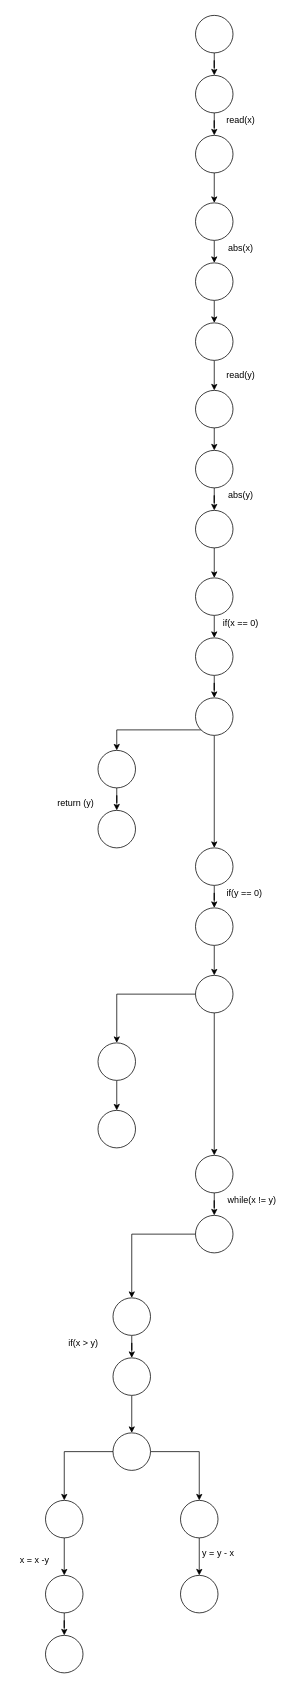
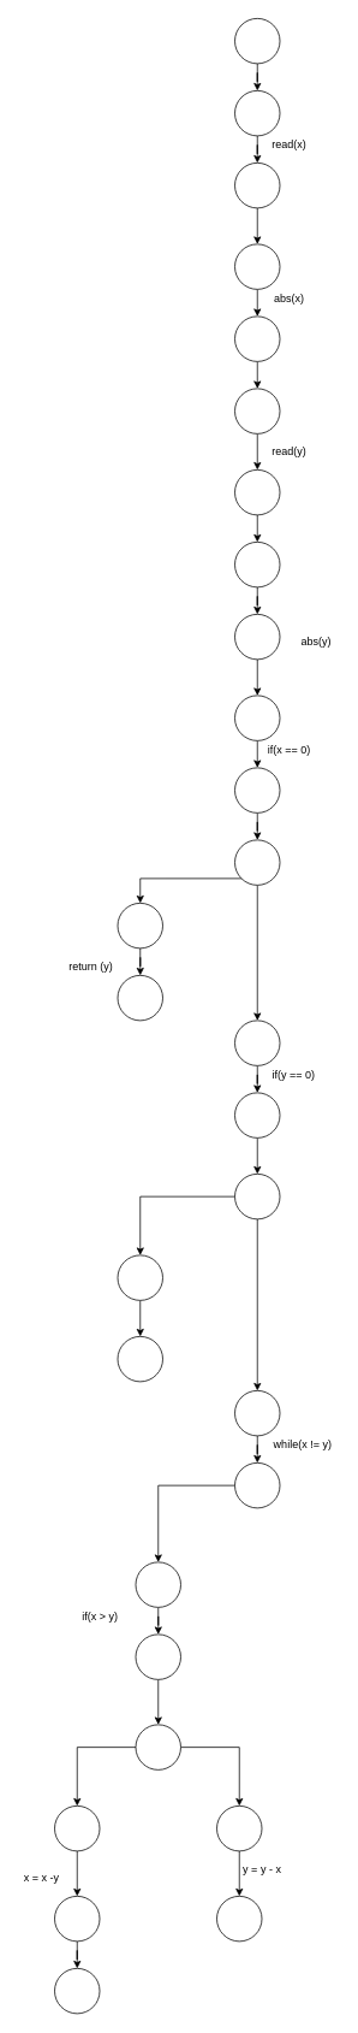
  <mxCell id="0" />
  <mxCell id="1" parent="0" />
  <mxCell id="2" style="edgeStyle=orthogonalEdgeStyle;rounded=0;orthogonalLoop=1;jettySize=auto;html=1;exitX=0.5;exitY=1;exitDx=0;exitDy=0;" edge="1" parent="1" source="3" target="5"><mxGeometry relative="1" as="geometry" /></mxCell>
  <mxCell id="3" value="" style="ellipse;whiteSpace=wrap;html=1;aspect=fixed;" vertex="1" parent="1"><mxGeometry x="260" width="50" height="50" as="geometry" y="20" /></mxCell>
  <mxCell id="4" style="edgeStyle=orthogonalEdgeStyle;rounded=0;orthogonalLoop=1;jettySize=auto;html=1;exitX=0.5;exitY=1;exitDx=0;exitDy=0;" edge="1" parent="1" source="5" target="7"><mxGeometry relative="1" as="geometry" /></mxCell>
  <mxCell id="5" value="" style="ellipse;whiteSpace=wrap;html=1;aspect=fixed;" vertex="1" parent="1"><mxGeometry x="260" y="100" width="50" height="50" as="geometry" /></mxCell>
  <mxCell id="6" style="edgeStyle=orthogonalEdgeStyle;rounded=0;orthogonalLoop=1;jettySize=auto;html=1;exitX=0.5;exitY=1;exitDx=0;exitDy=0;entryX=0.5;entryY=0;entryDx=0;entryDy=0;" edge="1" parent="1" source="7" target="9"><mxGeometry relative="1" as="geometry" /></mxCell>
  <mxCell id="7" value="" style="ellipse;whiteSpace=wrap;html=1;aspect=fixed;" vertex="1" parent="1"><mxGeometry x="260" y="180" width="50" height="50" as="geometry" /></mxCell>
  <mxCell id="8" style="edgeStyle=orthogonalEdgeStyle;rounded=0;orthogonalLoop=1;jettySize=auto;html=1;exitX=0.5;exitY=1;exitDx=0;exitDy=0;entryX=0.5;entryY=0;entryDx=0;entryDy=0;" edge="1" parent="1" source="9" target="11"><mxGeometry relative="1" as="geometry" /></mxCell>
  <mxCell id="9" value="" style="ellipse;whiteSpace=wrap;html=1;aspect=fixed;" vertex="1" parent="1"><mxGeometry x="260" y="270" width="50" height="50" as="geometry" /></mxCell>
  <mxCell id="10" style="edgeStyle=orthogonalEdgeStyle;rounded=0;orthogonalLoop=1;jettySize=auto;html=1;exitX=0.5;exitY=1;exitDx=0;exitDy=0;entryX=0.5;entryY=0;entryDx=0;entryDy=0;" edge="1" parent="1" source="11" target="13"><mxGeometry relative="1" as="geometry" /></mxCell>
  <mxCell id="11" value="" style="ellipse;whiteSpace=wrap;html=1;aspect=fixed;" vertex="1" parent="1"><mxGeometry x="260" y="350" width="50" height="50" as="geometry" /></mxCell>
  <mxCell id="12" style="edgeStyle=orthogonalEdgeStyle;rounded=0;orthogonalLoop=1;jettySize=auto;html=1;exitX=0.5;exitY=1;exitDx=0;exitDy=0;entryX=0.5;entryY=0;entryDx=0;entryDy=0;" edge="1" parent="1" source="13" target="15"><mxGeometry relative="1" as="geometry" /></mxCell>
  <mxCell id="13" value="" style="ellipse;whiteSpace=wrap;html=1;aspect=fixed;" vertex="1" parent="1"><mxGeometry x="260" y="430" width="50" height="50" as="geometry" /></mxCell>
  <mxCell id="14" style="edgeStyle=orthogonalEdgeStyle;rounded=0;orthogonalLoop=1;jettySize=auto;html=1;exitX=0.5;exitY=1;exitDx=0;exitDy=0;entryX=0.5;entryY=0;entryDx=0;entryDy=0;" edge="1" parent="1" source="15" target="17"><mxGeometry relative="1" as="geometry" /></mxCell>
  <mxCell id="15" value="" style="ellipse;whiteSpace=wrap;html=1;aspect=fixed;" vertex="1" parent="1"><mxGeometry x="260" y="520" width="50" height="50" as="geometry" /></mxCell>
  <mxCell id="16" style="edgeStyle=orthogonalEdgeStyle;rounded=0;orthogonalLoop=1;jettySize=auto;html=1;exitX=0.5;exitY=1;exitDx=0;exitDy=0;" edge="1" parent="1" source="17" target="19"><mxGeometry relative="1" as="geometry" /></mxCell>
  <mxCell id="17" value="" style="ellipse;whiteSpace=wrap;html=1;aspect=fixed;" vertex="1" parent="1"><mxGeometry x="260" y="600" width="50" height="50" as="geometry" /></mxCell>
  <mxCell id="18" style="edgeStyle=orthogonalEdgeStyle;rounded=0;orthogonalLoop=1;jettySize=auto;html=1;exitX=0.5;exitY=1;exitDx=0;exitDy=0;entryX=0.5;entryY=0;entryDx=0;entryDy=0;" edge="1" parent="1" source="19" target="21"><mxGeometry relative="1" as="geometry" /></mxCell>
  <mxCell id="19" value="" style="ellipse;whiteSpace=wrap;html=1;aspect=fixed;" vertex="1" parent="1"><mxGeometry x="260" y="680" width="50" height="50" as="geometry" /></mxCell>
  <mxCell id="20" style="edgeStyle=orthogonalEdgeStyle;rounded=0;orthogonalLoop=1;jettySize=auto;html=1;exitX=0.5;exitY=1;exitDx=0;exitDy=0;entryX=0.5;entryY=0;entryDx=0;entryDy=0;" edge="1" parent="1" source="21" target="23"><mxGeometry relative="1" as="geometry" /></mxCell>
  <mxCell id="21" value="" style="ellipse;whiteSpace=wrap;html=1;aspect=fixed;" vertex="1" parent="1"><mxGeometry x="260" y="770" width="50" height="50" as="geometry" /></mxCell>
  <mxCell id="22" style="edgeStyle=orthogonalEdgeStyle;rounded=0;orthogonalLoop=1;jettySize=auto;html=1;exitX=0.5;exitY=1;exitDx=0;exitDy=0;" edge="1" parent="1" source="23" target="26"><mxGeometry relative="1" as="geometry" /></mxCell>
  <mxCell id="23" value="" style="ellipse;whiteSpace=wrap;html=1;aspect=fixed;" vertex="1" parent="1"><mxGeometry x="260" y="850" width="50" height="50" as="geometry" /></mxCell>
  <mxCell id="24" style="edgeStyle=orthogonalEdgeStyle;rounded=0;orthogonalLoop=1;jettySize=auto;html=1;exitX=0;exitY=1;exitDx=0;exitDy=0;entryX=0.5;entryY=0;entryDx=0;entryDy=0;" edge="1" parent="1" source="26" target="33"><mxGeometry relative="1" as="geometry" /></mxCell>
  <mxCell id="25" style="edgeStyle=orthogonalEdgeStyle;rounded=0;orthogonalLoop=1;jettySize=auto;html=1;exitX=0.5;exitY=1;exitDx=0;exitDy=0;entryX=0.5;entryY=0;entryDx=0;entryDy=0;" edge="1" parent="1" source="26" target="37"><mxGeometry relative="1" as="geometry" /></mxCell>
  <mxCell id="26" value="" style="ellipse;whiteSpace=wrap;html=1;aspect=fixed;" vertex="1" parent="1"><mxGeometry x="260" y="930" width="50" height="50" as="geometry" /></mxCell>
  <mxCell id="27" value="read(x)" style="text;html=1;align=center;verticalAlign=middle;resizable=0;points=[];autosize=1;strokeColor=none;" vertex="1" parent="1"><mxGeometry x="295" y="150" width="50" height="20" as="geometry" /></mxCell>
  <mxCell id="28" value="abs(x)" style="text;html=1;align=center;verticalAlign=middle;resizable=0;points=[];autosize=1;strokeColor=none;" vertex="1" parent="1"><mxGeometry x="295" y="320" width="50" height="20" as="geometry" /></mxCell>
  <mxCell id="29" value="read(y)" style="text;html=1;align=center;verticalAlign=middle;resizable=0;points=[];autosize=1;strokeColor=none;" vertex="1" parent="1"><mxGeometry x="295" y="490" width="50" height="20" as="geometry" /></mxCell>
- <mxCell id="30" value="abs(y)" style="text;html=1;align=center;verticalAlign=middle;resizable=0;points=[];autosize=1;strokeColor=none;" vertex="1" parent="1"><mxGeometry x="295" y="650" width="50" height="20" as="geometry" /></mxCell>
+ <mxCell id="30" value="abs(y)" style="text;html=1;align=center;verticalAlign=middle;resizable=0;points=[];autosize=1;strokeColor=none;" vertex="1" parent="1"><mxGeometry x="325" y="700" width="50" height="20" as="geometry" /></mxCell>
  <mxCell id="31" value="if(x == 0)" style="text;html=1;align=center;verticalAlign=middle;resizable=0;points=[];autosize=1;strokeColor=none;" vertex="1" parent="1"><mxGeometry x="290" y="820" width="60" height="20" as="geometry" /></mxCell>
  <mxCell id="32" style="edgeStyle=orthogonalEdgeStyle;rounded=0;orthogonalLoop=1;jettySize=auto;html=1;exitX=0.5;exitY=1;exitDx=0;exitDy=0;" edge="1" parent="1" source="33" target="34"><mxGeometry relative="1" as="geometry" /></mxCell>
  <mxCell id="33" value="" style="ellipse;whiteSpace=wrap;html=1;aspect=fixed;" vertex="1" parent="1"><mxGeometry x="130" y="1000" width="50" height="50" as="geometry" /></mxCell>
  <mxCell id="34" value="" style="ellipse;whiteSpace=wrap;html=1;aspect=fixed;" vertex="1" parent="1"><mxGeometry x="130" y="1080" width="50" height="50" as="geometry" /></mxCell>
  <mxCell id="35" value="return (y)" style="text;html=1;align=center;verticalAlign=middle;resizable=0;points=[];autosize=1;strokeColor=none;" vertex="1" parent="1"><mxGeometry x="70" y="1060" width="60" height="20" as="geometry" /></mxCell>
  <mxCell id="36" style="edgeStyle=orthogonalEdgeStyle;rounded=0;orthogonalLoop=1;jettySize=auto;html=1;exitX=0.5;exitY=1;exitDx=0;exitDy=0;" edge="1" parent="1" source="37" target="39"><mxGeometry relative="1" as="geometry" /></mxCell>
  <mxCell id="37" value="" style="ellipse;whiteSpace=wrap;html=1;aspect=fixed;" vertex="1" parent="1"><mxGeometry x="260" y="1130" width="50" height="50" as="geometry" /></mxCell>
  <mxCell id="38" style="edgeStyle=orthogonalEdgeStyle;rounded=0;orthogonalLoop=1;jettySize=auto;html=1;exitX=0.5;exitY=1;exitDx=0;exitDy=0;" edge="1" parent="1" source="39" target="43"><mxGeometry relative="1" as="geometry" /></mxCell>
  <mxCell id="39" value="" style="ellipse;whiteSpace=wrap;html=1;aspect=fixed;" vertex="1" parent="1"><mxGeometry x="260" y="1210" width="50" height="50" as="geometry" /></mxCell>
  <mxCell id="40" value="if(y == 0)" style="text;html=1;align=center;verticalAlign=middle;resizable=0;points=[];autosize=1;strokeColor=none;" vertex="1" parent="1"><mxGeometry x="295" y="1180" width="60" height="20" as="geometry" /></mxCell>
  <mxCell id="41" style="edgeStyle=orthogonalEdgeStyle;rounded=0;orthogonalLoop=1;jettySize=auto;html=1;exitX=0;exitY=0.5;exitDx=0;exitDy=0;" edge="1" parent="1" source="43" target="45"><mxGeometry relative="1" as="geometry" /></mxCell>
  <mxCell id="42" style="edgeStyle=orthogonalEdgeStyle;rounded=0;orthogonalLoop=1;jettySize=auto;html=1;exitX=0.5;exitY=1;exitDx=0;exitDy=0;entryX=0.5;entryY=0;entryDx=0;entryDy=0;" edge="1" parent="1" source="43" target="48"><mxGeometry relative="1" as="geometry" /></mxCell>
  <mxCell id="43" value="" style="ellipse;whiteSpace=wrap;html=1;aspect=fixed;" vertex="1" parent="1"><mxGeometry x="260" y="1300" width="50" height="50" as="geometry" /></mxCell>
  <mxCell id="44" style="edgeStyle=orthogonalEdgeStyle;rounded=0;orthogonalLoop=1;jettySize=auto;html=1;exitX=0.5;exitY=1;exitDx=0;exitDy=0;entryX=0.5;entryY=0;entryDx=0;entryDy=0;" edge="1" parent="1" source="45" target="46"><mxGeometry relative="1" as="geometry" /></mxCell>
  <mxCell id="45" value="" style="ellipse;whiteSpace=wrap;html=1;aspect=fixed;" vertex="1" parent="1"><mxGeometry x="130" y="1390" width="50" height="50" as="geometry" /></mxCell>
  <mxCell id="46" value="" style="ellipse;whiteSpace=wrap;html=1;aspect=fixed;" vertex="1" parent="1"><mxGeometry x="130" y="1480" width="50" height="50" as="geometry" /></mxCell>
  <mxCell id="47" style="edgeStyle=orthogonalEdgeStyle;rounded=0;orthogonalLoop=1;jettySize=auto;html=1;exitX=0.5;exitY=1;exitDx=0;exitDy=0;" edge="1" parent="1" source="48" target="50"><mxGeometry relative="1" as="geometry" /></mxCell>
  <mxCell id="48" value="" style="ellipse;whiteSpace=wrap;html=1;aspect=fixed;" vertex="1" parent="1"><mxGeometry x="260" y="1540" width="50" height="50" as="geometry" /></mxCell>
  <mxCell id="49" style="edgeStyle=orthogonalEdgeStyle;rounded=0;orthogonalLoop=1;jettySize=auto;html=1;exitX=0;exitY=0.5;exitDx=0;exitDy=0;entryX=0.5;entryY=0;entryDx=0;entryDy=0;" edge="1" parent="1" source="50" target="58"><mxGeometry relative="1" as="geometry" /></mxCell>
  <mxCell id="50" value="" style="ellipse;whiteSpace=wrap;html=1;aspect=fixed;" vertex="1" parent="1"><mxGeometry x="260" y="1620" width="50" height="50" as="geometry" /></mxCell>
  <mxCell id="51" value="while(x != y)" style="text;html=1;align=center;verticalAlign=middle;resizable=0;points=[];autosize=1;strokeColor=none;" vertex="1" parent="1"><mxGeometry x="295" y="1590" width="80" height="20" as="geometry" /></mxCell>
  <mxCell id="52" style="edgeStyle=orthogonalEdgeStyle;rounded=0;orthogonalLoop=1;jettySize=auto;html=1;exitX=0;exitY=0.5;exitDx=0;exitDy=0;" edge="1" parent="1" source="54" target="56"><mxGeometry relative="1" as="geometry" /></mxCell>
  <mxCell id="53" style="edgeStyle=orthogonalEdgeStyle;rounded=0;orthogonalLoop=1;jettySize=auto;html=1;exitX=1;exitY=0.5;exitDx=0;exitDy=0;" edge="1" parent="1" source="54" target="63"><mxGeometry relative="1" as="geometry" /></mxCell>
  <mxCell id="54" value="" style="ellipse;whiteSpace=wrap;html=1;aspect=fixed;" vertex="1" parent="1"><mxGeometry x="150" y="1910" width="50" height="50" as="geometry" /></mxCell>
  <mxCell id="55" style="edgeStyle=orthogonalEdgeStyle;rounded=0;orthogonalLoop=1;jettySize=auto;html=1;exitX=0.5;exitY=1;exitDx=0;exitDy=0;entryX=0.5;entryY=0;entryDx=0;entryDy=0;" edge="1" parent="1" source="56" target="66"><mxGeometry relative="1" as="geometry" /></mxCell>
  <mxCell id="56" value="" style="ellipse;whiteSpace=wrap;html=1;aspect=fixed;" vertex="1" parent="1"><mxGeometry x="60" y="2000" width="50" height="50" as="geometry" /></mxCell>
  <mxCell id="57" style="edgeStyle=orthogonalEdgeStyle;rounded=0;orthogonalLoop=1;jettySize=auto;html=1;exitX=0.5;exitY=1;exitDx=0;exitDy=0;" edge="1" parent="1" source="58" target="60"><mxGeometry relative="1" as="geometry" /></mxCell>
  <mxCell id="58" value="" style="ellipse;whiteSpace=wrap;html=1;aspect=fixed;" vertex="1" parent="1"><mxGeometry x="150" y="1730" width="50" height="50" as="geometry" /></mxCell>
  <mxCell id="59" style="edgeStyle=orthogonalEdgeStyle;rounded=0;orthogonalLoop=1;jettySize=auto;html=1;exitX=0.5;exitY=1;exitDx=0;exitDy=0;" edge="1" parent="1" source="60" target="54"><mxGeometry relative="1" as="geometry" /></mxCell>
  <mxCell id="60" value="" style="ellipse;whiteSpace=wrap;html=1;aspect=fixed;" vertex="1" parent="1"><mxGeometry x="150" y="1810" width="50" height="50" as="geometry" /></mxCell>
  <mxCell id="61" value="if(x &amp;gt; y)" style="text;html=1;align=center;verticalAlign=middle;resizable=0;points=[];autosize=1;strokeColor=none;" vertex="1" parent="1"><mxGeometry x="80" y="1780" width="60" height="20" as="geometry" /></mxCell>
  <mxCell id="62" style="edgeStyle=orthogonalEdgeStyle;rounded=0;orthogonalLoop=1;jettySize=auto;html=1;exitX=0.5;exitY=1;exitDx=0;exitDy=0;" edge="1" parent="1" source="63" target="64"><mxGeometry relative="1" as="geometry" /></mxCell>
  <mxCell id="63" value="" style="ellipse;whiteSpace=wrap;html=1;aspect=fixed;" vertex="1" parent="1"><mxGeometry x="240" y="2000" width="50" height="50" as="geometry" /></mxCell>
  <mxCell id="64" value="" style="ellipse;whiteSpace=wrap;html=1;aspect=fixed;" vertex="1" parent="1"><mxGeometry x="240" y="2100" width="50" height="50" as="geometry" /></mxCell>
  <mxCell id="65" style="edgeStyle=orthogonalEdgeStyle;rounded=0;orthogonalLoop=1;jettySize=auto;html=1;exitX=0.5;exitY=1;exitDx=0;exitDy=0;" edge="1" parent="1" source="66" target="67"><mxGeometry relative="1" as="geometry" /></mxCell>
  <mxCell id="66" value="" style="ellipse;whiteSpace=wrap;html=1;aspect=fixed;" vertex="1" parent="1"><mxGeometry x="60" y="2100" width="50" height="50" as="geometry" /></mxCell>
  <mxCell id="67" value="" style="ellipse;whiteSpace=wrap;html=1;aspect=fixed;" vertex="1" parent="1"><mxGeometry x="60" y="2180" width="50" height="50" as="geometry" /></mxCell>
  <mxCell id="68" value="x = x -y" style="text;html=1;align=center;verticalAlign=middle;resizable=0;points=[];autosize=1;strokeColor=none;" vertex="1" parent="1"><mxGeometry x="20" y="2070" width="50" height="20" as="geometry" /></mxCell>
  <mxCell id="69" value="y = y - x" style="text;html=1;align=center;verticalAlign=middle;resizable=0;points=[];autosize=1;strokeColor=none;" vertex="1" parent="1"><mxGeometry x="260" y="2060" width="60" height="20" as="geometry" /></mxCell>
